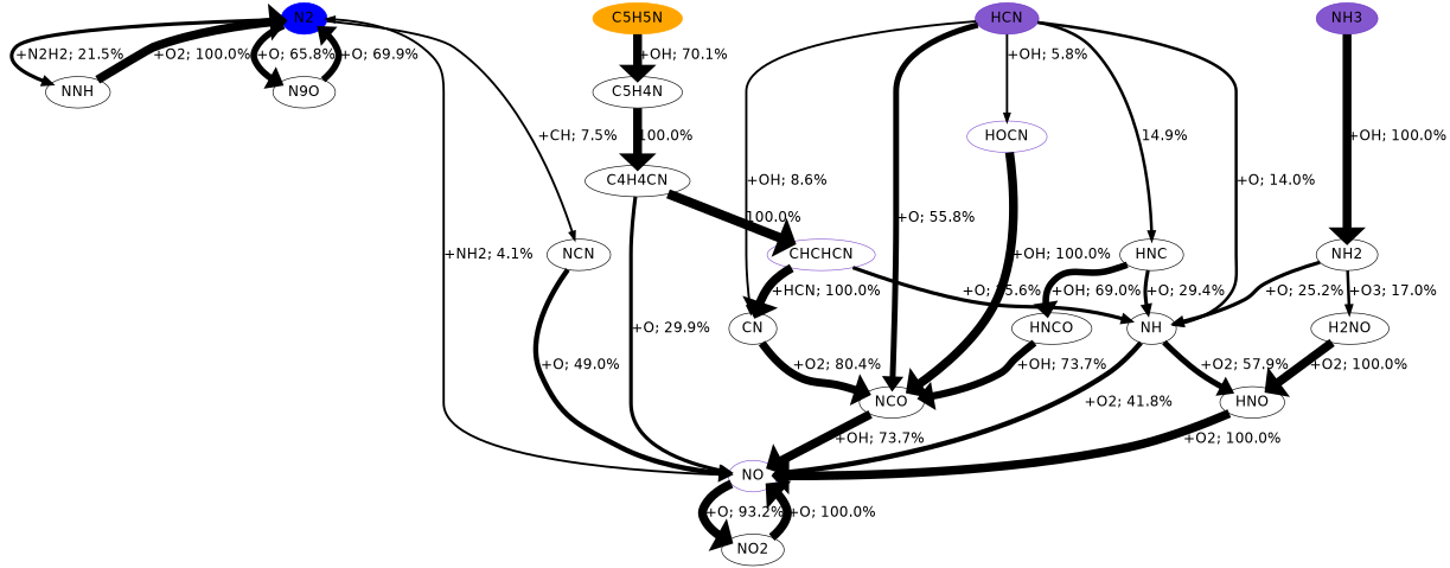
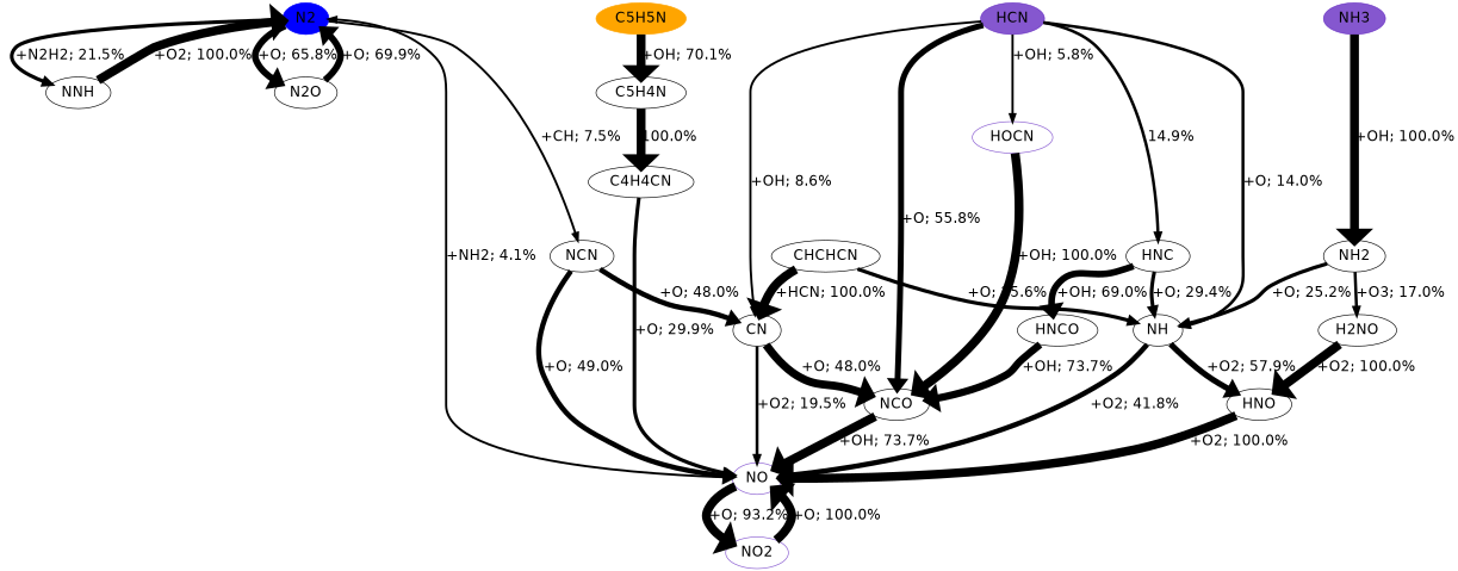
  digraph {
    b="0,0,1558,558"
    fontname="DejaVu Sans"
    rankdir=TB
    node [fontname="DejaVu Sans" fontsize=20]
    edge [fontcolor=black fontname="DejaVu Sans" fontsize=20 penwidth=12]
    N2 [color=blue fillcolor=blue style=filled]
    NH3 [color="#500dbab1" fillcolor="#500dbab1" style=filled]
    HCN [color="#500dbab1" fillcolor="#500dbab1" style=filled]
    C5H5N [color=orange fillcolor=orange style=filled]
    NNH
-   N2O [label=N9O]
+   N2O
    NCN
    NH2
    NH
    HNC
    CN
    NCO
    HOCN [color="#500dbab1"]
    C5H4N
    NO [color="#500dbab1"]
-   NO2
+   NO2 [color="#500dbab1"]
    H2NO
    HNO
    HNCO
    C4H4CN
-   CHCHCN [color="#500dbab1"]
+   CHCHCN
    subgraph sub_1 {
      rank=source
      N2
      NH3
      HCN
      C5H5N
    }
    N2 -> NNH [label="+N2H2; 21.5%" penwidth=5]
    N2 -> N2O [label="+O; 65.8%" penwidth=9]
    N2 -> NCN [label="+CH; 7.5%" penwidth=3]
    NH3 -> NH2 [label="+OH; 100.0%"]
    HCN -> NH [label="+O; 14.0%" penwidth=4]
    HCN -> HNC [label="14.9%" penwidth=4]
    HCN -> CN [label="+OH; 8.6%" penwidth=3]
    HCN -> NCO [label="+O; 55.8%" penwidth=8]
    HCN -> HOCN [label="+OH; 5.8%" penwidth=3]
    C5H5N -> C5H4N [label="+OH; 70.1%"]
    NNH -> N2 [label="+O2; 100.0%"]
    N2O -> N2 [label="+O; 69.9%" penwidth=9]
+   NCN -> CN [label="+O; 48.0%" penwidth=7]
    NCN -> NO [label="+O; 49.0%" penwidth=7]
    NH2 -> NH [label="+O; 25.2%" penwidth=5]
    NH2 -> H2NO [label="+O3; 17.0%" penwidth=4]
    NH -> NO [label="+O2; 41.8%" penwidth=7]
    NH -> HNO [label="+O2; 57.9%" penwidth=8]
    HNC -> NH [label="+O; 29.4%" penwidth=5]
    HNC -> HNCO [label="+OH; 69.0%" penwidth=9]
-   CN -> NCO [label="+O2; 80.4%" penwidth=11]
+   CN -> NCO [label="+O; 48.0%" penwidth=11]
+   CN -> NO [label="+O2; 19.5%" penwidth=4]
    NCO -> NO [label="+OH; 73.7%"]
    HOCN -> NCO [label="+OH; 100.0%"]
    C5H4N -> C4H4CN [label="100.0%"]
    NO -> N2 [label="+NH2; 4.1%" penwidth=3]
    NO -> NO2 [label="+O; 93.2%"]
    NO2 -> NO [label="+O; 100.0%"]
    H2NO -> HNO [label="+O2; 100.0%"]
    HNO -> NO [label="+O2; 100.0%"]
    HNCO -> NCO [label="+OH; 73.7%" penwidth=10]
    C4H4CN -> NO [label="+O; 29.9%" penwidth=5]
-   C4H4CN -> CHCHCN [label="100.0%" penwidth=13]
    CHCHCN -> NH [label="+O; 25.6%" penwidth=5]
    CHCHCN -> CN [label="+HCN; 100.0%"]
  }
